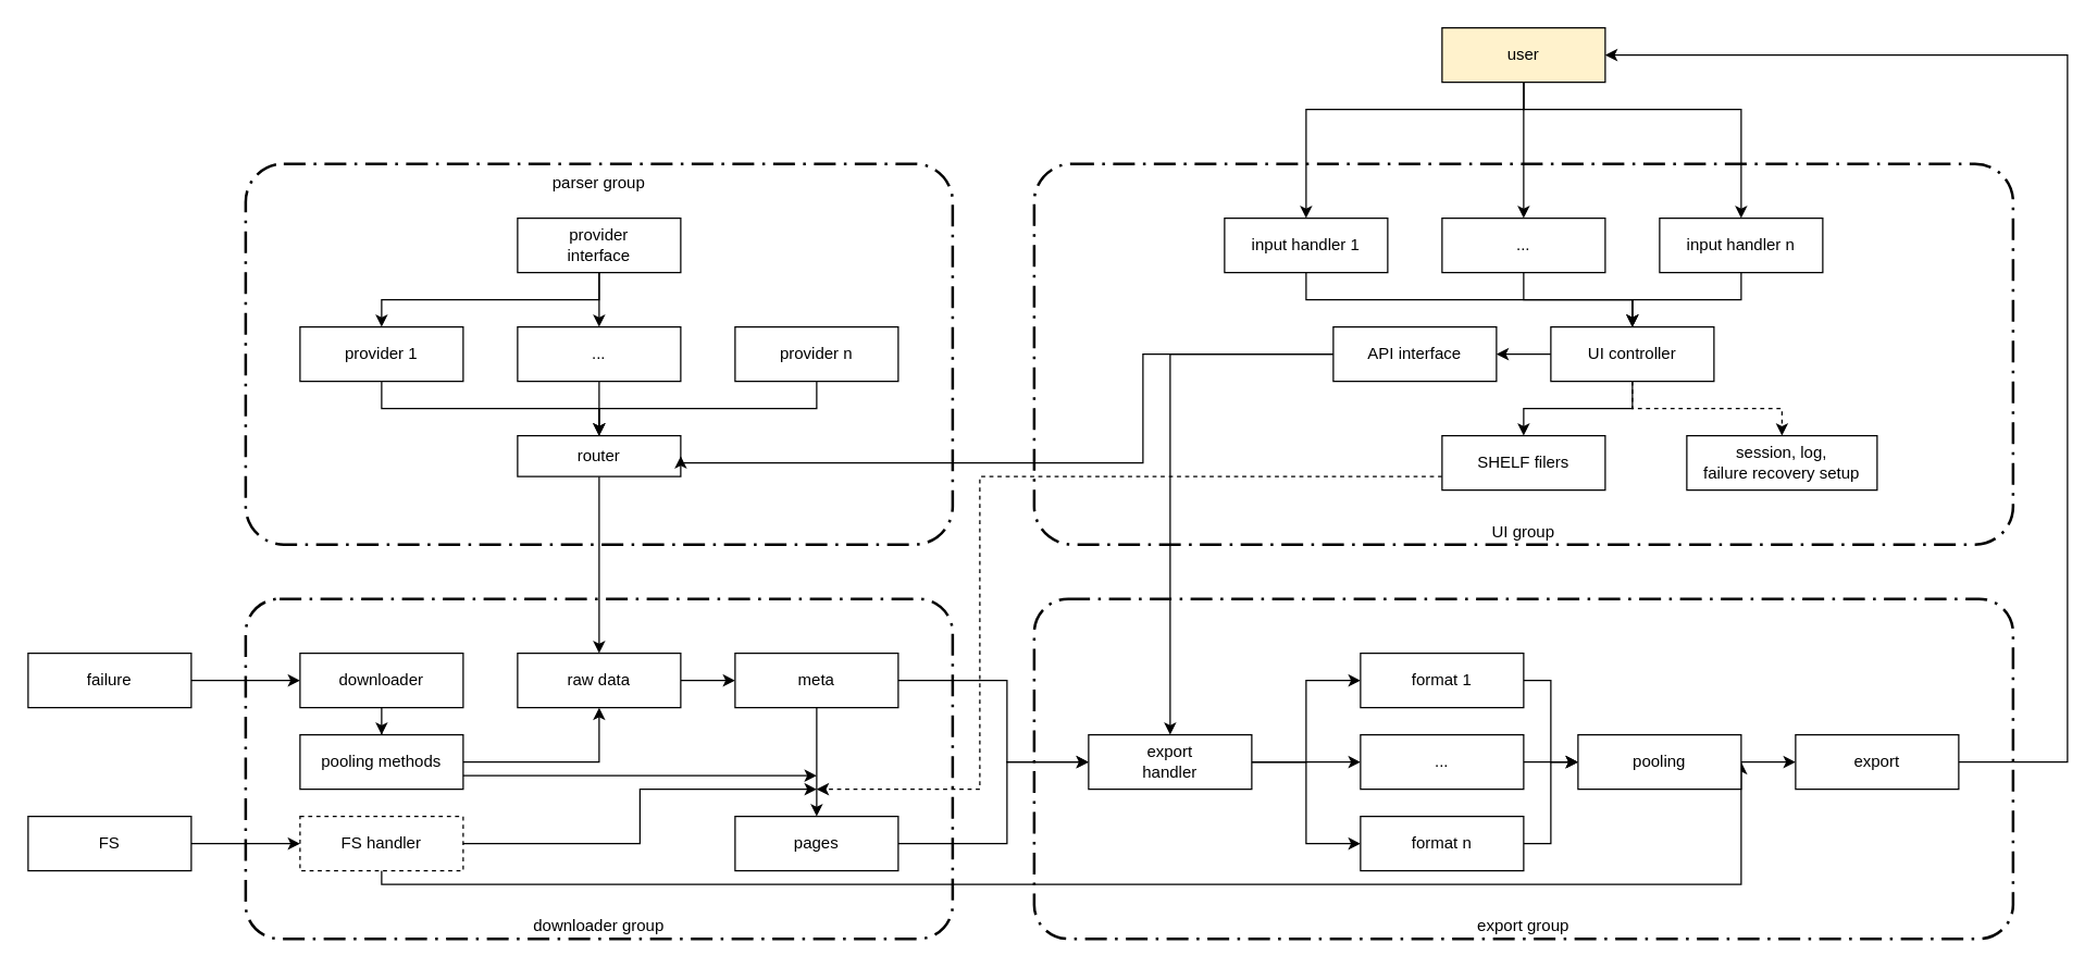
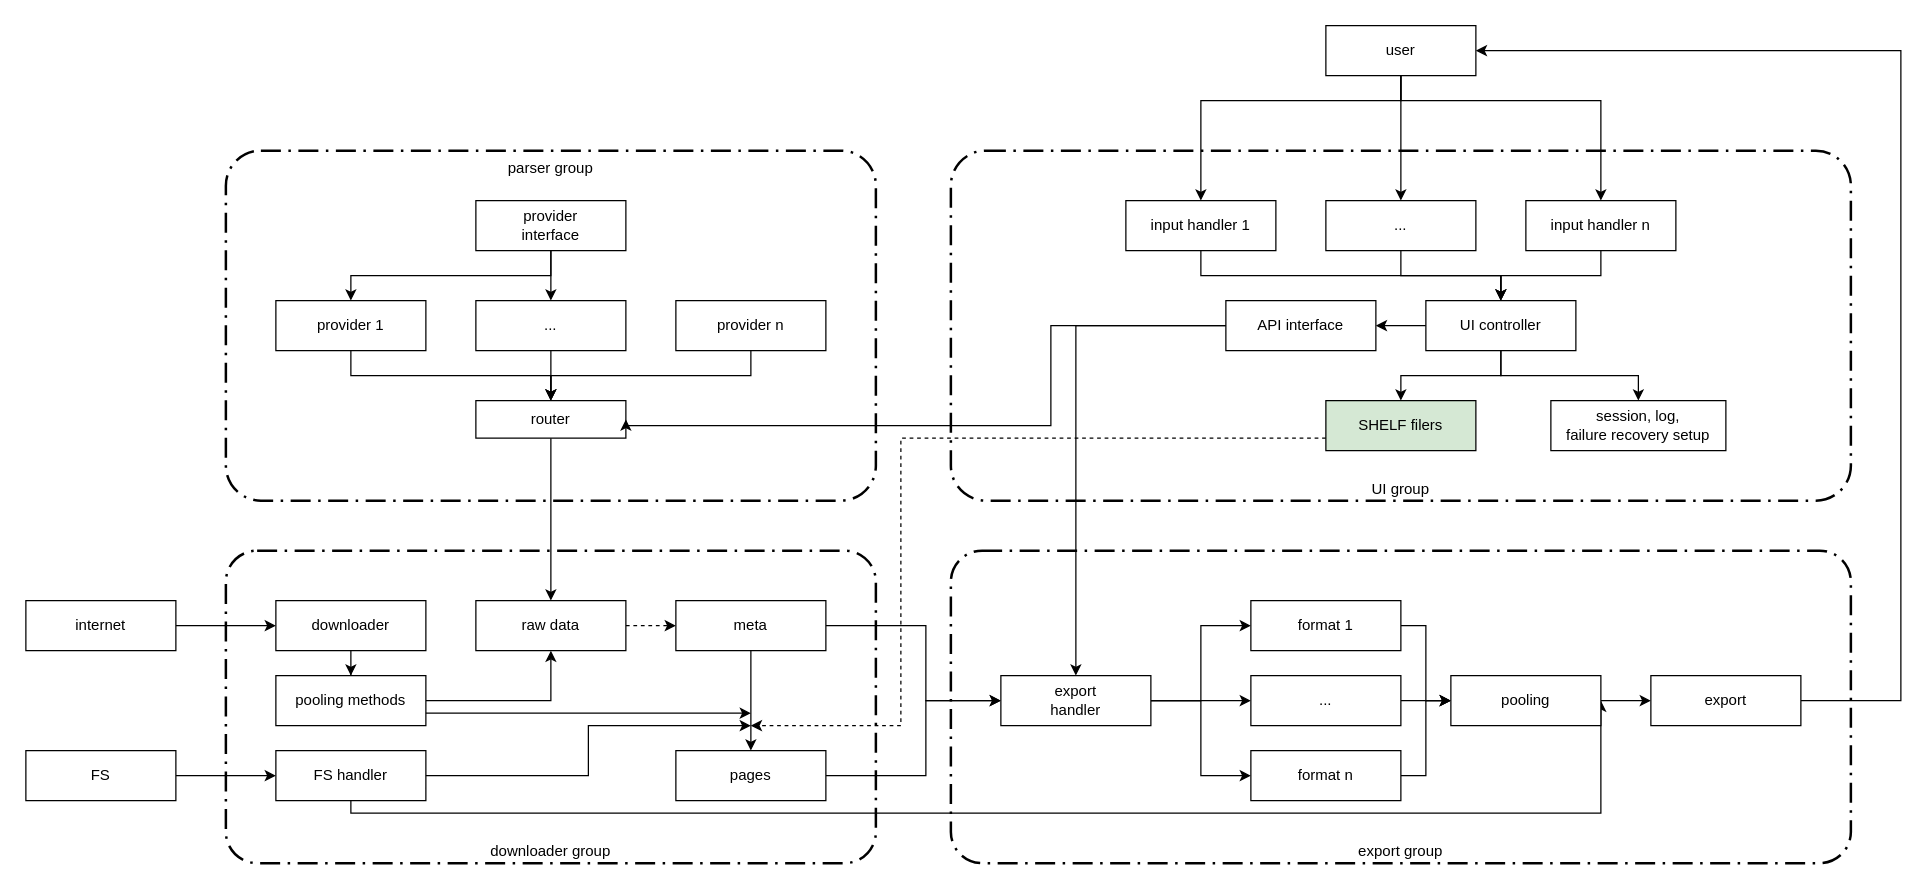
  <mxCell id="0" />
  <mxCell id="1" parent="0" />
  <mxCell id="2" value="UI group" style="points=[[0.25,0,0],[0.5,0,0],[0.75,0,0],[1,0.25,0],[1,0.5,0],[1,0.75,0],[0.75,1,0],[0.5,1,0],[0.25,1,0],[0,0.75,0],[0,0.5,0],[0,0.25,0]];rounded=1;arcSize=10;dashed=1;strokeColor=#000000;fillColor=none;gradientColor=none;dashPattern=8 3 1 3;strokeWidth=2;whiteSpace=wrap;verticalAlign=bottom;" vertex="1" parent="1"><mxGeometry x="760" y="120" width="720" height="280" as="geometry" /></mxCell>
  <mxCell id="3" value="export group" style="points=[[0.25,0,0],[0.5,0,0],[0.75,0,0],[1,0.25,0],[1,0.5,0],[1,0.75,0],[0.75,1,0],[0.5,1,0],[0.25,1,0],[0,0.75,0],[0,0.5,0],[0,0.25,0]];rounded=1;arcSize=10;dashed=1;strokeColor=#000000;fillColor=none;gradientColor=none;dashPattern=8 3 1 3;strokeWidth=2;whiteSpace=wrap;verticalAlign=bottom;" vertex="1" parent="1"><mxGeometry x="760" y="440" width="720" height="250" as="geometry" /></mxCell>
  <mxCell id="4" value="downloader group" style="points=[[0.25,0,0],[0.5,0,0],[0.75,0,0],[1,0.25,0],[1,0.5,0],[1,0.75,0],[0.75,1,0],[0.5,1,0],[0.25,1,0],[0,0.75,0],[0,0.5,0],[0,0.25,0]];rounded=1;arcSize=10;dashed=1;strokeColor=#000000;fillColor=none;gradientColor=none;dashPattern=8 3 1 3;strokeWidth=2;whiteSpace=wrap;verticalAlign=bottom;" vertex="1" parent="1"><mxGeometry x="180" y="440" width="520" height="250" as="geometry" /></mxCell>
  <mxCell id="5" value="parser group" style="points=[[0.25,0,0],[0.5,0,0],[0.75,0,0],[1,0.25,0],[1,0.5,0],[1,0.75,0],[0.75,1,0],[0.5,1,0],[0.25,1,0],[0,0.75,0],[0,0.5,0],[0,0.25,0]];rounded=1;arcSize=10;dashed=1;strokeColor=#000000;fillColor=none;gradientColor=none;dashPattern=8 3 1 3;strokeWidth=2;whiteSpace=wrap;verticalAlign=top;" vertex="1" parent="1"><mxGeometry x="180" y="120" width="520" height="280" as="geometry" /></mxCell>
  <mxCell id="6" style="edgeStyle=orthogonalEdgeStyle;rounded=0;orthogonalLoop=1;jettySize=auto;html=1;" edge="1" parent="1" source="8" target="10"><mxGeometry relative="1" as="geometry"><Array as="points"><mxPoint x="440" y="220" /><mxPoint x="280" y="220" /></Array></mxGeometry></mxCell>
  <mxCell id="7" style="edgeStyle=orthogonalEdgeStyle;rounded=0;orthogonalLoop=1;jettySize=auto;html=1;entryX=0.5;entryY=0;entryDx=0;entryDy=0;" edge="1" parent="1" source="8" target="12"><mxGeometry relative="1" as="geometry" /></mxCell>
  <mxCell id="8" value="provider&lt;br&gt;interface" style="rounded=0;whiteSpace=wrap;html=1;" vertex="1" parent="1"><mxGeometry x="380" y="160" width="120" height="40" as="geometry" /></mxCell>
  <mxCell id="9" style="edgeStyle=orthogonalEdgeStyle;rounded=0;orthogonalLoop=1;jettySize=auto;html=1;exitX=0.5;exitY=1;exitDx=0;exitDy=0;entryX=0.5;entryY=0;entryDx=0;entryDy=0;" edge="1" parent="1" source="10" target="16"><mxGeometry relative="1" as="geometry" /></mxCell>
  <mxCell id="10" value="provider 1" style="rounded=0;whiteSpace=wrap;html=1;" vertex="1" parent="1"><mxGeometry x="220" y="240" width="120" height="40" as="geometry" /></mxCell>
  <mxCell id="11" style="edgeStyle=orthogonalEdgeStyle;rounded=0;orthogonalLoop=1;jettySize=auto;html=1;" edge="1" parent="1" source="12" target="16"><mxGeometry relative="1" as="geometry" /></mxCell>
  <mxCell id="12" value="..." style="rounded=0;whiteSpace=wrap;html=1;" vertex="1" parent="1"><mxGeometry x="380" y="240" width="120" height="40" as="geometry" /></mxCell>
  <mxCell id="13" style="edgeStyle=orthogonalEdgeStyle;rounded=0;orthogonalLoop=1;jettySize=auto;html=1;" edge="1" parent="1" source="14" target="16"><mxGeometry relative="1" as="geometry"><Array as="points"><mxPoint x="600" y="300" /><mxPoint x="440" y="300" /></Array></mxGeometry></mxCell>
  <mxCell id="14" value="provider n" style="rounded=0;whiteSpace=wrap;html=1;" vertex="1" parent="1"><mxGeometry x="540" y="240" width="120" height="40" as="geometry" /></mxCell>
  <mxCell id="15" style="edgeStyle=orthogonalEdgeStyle;rounded=0;orthogonalLoop=1;jettySize=auto;html=1;" edge="1" parent="1" source="16" target="25"><mxGeometry relative="1" as="geometry" /></mxCell>
  <mxCell id="16" value="router" style="rounded=0;whiteSpace=wrap;html=1;" vertex="1" parent="1"><mxGeometry x="380" y="320" width="120" height="30" as="geometry" /></mxCell>
  <mxCell id="17" value="&amp;nbsp;" style="text;whiteSpace=wrap;html=1;" vertex="1" parent="1"><mxGeometry x="770" y="240" width="40" height="40" as="geometry" /></mxCell>
  <mxCell id="18" style="edgeStyle=orthogonalEdgeStyle;rounded=0;orthogonalLoop=1;jettySize=auto;html=1;" edge="1" parent="1" source="19" target="23"><mxGeometry relative="1" as="geometry" /></mxCell>
  <mxCell id="19" value="downloader" style="rounded=0;whiteSpace=wrap;html=1;" vertex="1" parent="1"><mxGeometry x="220" y="480" width="120" height="40" as="geometry" /></mxCell>
  <mxCell id="20" style="edgeStyle=orthogonalEdgeStyle;rounded=0;orthogonalLoop=1;jettySize=auto;html=1;exitX=1;exitY=0.75;exitDx=0;exitDy=0;" edge="1" parent="1" source="21"><mxGeometry relative="1" as="geometry"><mxPoint x="1280" y="560" as="targetPoint" /><Array as="points"><mxPoint x="280" y="630" /><mxPoint x="280" y="650" /><mxPoint x="1280" y="650" /><mxPoint x="1280" y="560" /></Array></mxGeometry></mxCell>
- <mxCell id="21" value="FS handler" style="rounded=0;whiteSpace=wrap;html=1;dashed=1;" vertex="1" parent="1"><mxGeometry x="220" y="600" width="120" height="40" as="geometry" /></mxCell>
+ <mxCell id="21" value="FS handler" style="rounded=0;whiteSpace=wrap;html=1;" vertex="1" parent="1"><mxGeometry x="220" y="600" width="120" height="40" as="geometry" /></mxCell>
  <mxCell id="22" style="edgeStyle=orthogonalEdgeStyle;rounded=0;orthogonalLoop=1;jettySize=auto;html=1;" edge="1" parent="1" source="23" target="25"><mxGeometry relative="1" as="geometry" /></mxCell>
  <mxCell id="23" value="pooling methods" style="rounded=0;whiteSpace=wrap;html=1;" vertex="1" parent="1"><mxGeometry x="220" y="540" width="120" height="40" as="geometry" /></mxCell>
- <mxCell id="24" style="edgeStyle=orthogonalEdgeStyle;rounded=0;orthogonalLoop=1;jettySize=auto;html=1;" edge="1" parent="1" source="25" target="30"><mxGeometry relative="1" as="geometry" /></mxCell>
+ <mxCell id="24" style="edgeStyle=orthogonalEdgeStyle;rounded=0;orthogonalLoop=1;jettySize=auto;html=1;dashed=1;" edge="1" parent="1" source="25" target="30"><mxGeometry relative="1" as="geometry" /></mxCell>
  <mxCell id="25" value="raw data" style="rounded=0;whiteSpace=wrap;html=1;" vertex="1" parent="1"><mxGeometry x="380" y="480" width="120" height="40" as="geometry" /></mxCell>
  <mxCell id="26" style="edgeStyle=orthogonalEdgeStyle;rounded=0;orthogonalLoop=1;jettySize=auto;html=1;entryX=0;entryY=0.5;entryDx=0;entryDy=0;" edge="1" parent="1" source="27" target="38"><mxGeometry relative="1" as="geometry"><Array as="points"><mxPoint x="740" y="620" /><mxPoint x="740" y="560" /></Array></mxGeometry></mxCell>
  <mxCell id="27" value="pages" style="rounded=0;whiteSpace=wrap;html=1;" vertex="1" parent="1"><mxGeometry x="540" y="600" width="120" height="40" as="geometry" /></mxCell>
  <mxCell id="28" style="edgeStyle=orthogonalEdgeStyle;rounded=0;orthogonalLoop=1;jettySize=auto;html=1;" edge="1" parent="1" source="30" target="27"><mxGeometry relative="1" as="geometry" /></mxCell>
  <mxCell id="29" style="edgeStyle=orthogonalEdgeStyle;rounded=0;orthogonalLoop=1;jettySize=auto;html=1;entryX=0;entryY=0.5;entryDx=0;entryDy=0;" edge="1" parent="1" source="30" target="38"><mxGeometry relative="1" as="geometry"><Array as="points"><mxPoint x="740" y="500" /><mxPoint x="740" y="560" /></Array></mxGeometry></mxCell>
  <mxCell id="30" value="meta" style="rounded=0;whiteSpace=wrap;html=1;" vertex="1" parent="1"><mxGeometry x="540" y="480" width="120" height="40" as="geometry" /></mxCell>
  <mxCell id="31" value="" style="endArrow=classic;html=1;rounded=0;exitX=1;exitY=0.5;exitDx=0;exitDy=0;" edge="1" parent="1" source="21"><mxGeometry width="50" height="50" relative="1" as="geometry"><mxPoint x="630" y="470" as="sourcePoint" /><mxPoint x="600" y="580" as="targetPoint" /><Array as="points"><mxPoint x="470" y="620" /><mxPoint x="470" y="580" /></Array></mxGeometry></mxCell>
  <mxCell id="32" value="" style="endArrow=classic;html=1;rounded=0;exitX=1;exitY=0.5;exitDx=0;exitDy=0;" edge="1" parent="1"><mxGeometry width="50" height="50" relative="1" as="geometry"><mxPoint x="340" y="570" as="sourcePoint" /><mxPoint x="600" y="570" as="targetPoint" /><Array as="points"><mxPoint x="470" y="570" /><mxPoint x="540" y="570" /></Array></mxGeometry></mxCell>
  <mxCell id="33" value="&amp;nbsp;" style="text;whiteSpace=wrap;html=1;" vertex="1" parent="1"><mxGeometry x="860" y="420" width="40" height="40" as="geometry" /></mxCell>
  <mxCell id="34" value="&amp;nbsp;" style="text;whiteSpace=wrap;html=1;" vertex="1" parent="1"><mxGeometry x="880" y="400" width="40" height="40" as="geometry" /></mxCell>
  <mxCell id="35" style="edgeStyle=orthogonalEdgeStyle;rounded=0;orthogonalLoop=1;jettySize=auto;html=1;entryX=0;entryY=0.5;entryDx=0;entryDy=0;" edge="1" parent="1" source="38" target="40"><mxGeometry relative="1" as="geometry" /></mxCell>
  <mxCell id="36" style="edgeStyle=orthogonalEdgeStyle;rounded=0;orthogonalLoop=1;jettySize=auto;html=1;" edge="1" parent="1" source="38" target="44"><mxGeometry relative="1" as="geometry" /></mxCell>
  <mxCell id="37" style="edgeStyle=orthogonalEdgeStyle;rounded=0;orthogonalLoop=1;jettySize=auto;html=1;entryX=0;entryY=0.5;entryDx=0;entryDy=0;" edge="1" parent="1" source="38" target="42"><mxGeometry relative="1" as="geometry" /></mxCell>
  <mxCell id="38" value="export&lt;br&gt;handler" style="rounded=0;whiteSpace=wrap;html=1;" vertex="1" parent="1"><mxGeometry x="800" y="540" width="120" height="40" as="geometry" /></mxCell>
  <mxCell id="39" style="edgeStyle=orthogonalEdgeStyle;rounded=0;orthogonalLoop=1;jettySize=auto;html=1;entryX=0;entryY=0.5;entryDx=0;entryDy=0;" edge="1" parent="1" source="40" target="46"><mxGeometry relative="1" as="geometry" /></mxCell>
  <mxCell id="40" value="format 1" style="rounded=0;whiteSpace=wrap;html=1;" vertex="1" parent="1"><mxGeometry x="1000" y="480" width="120" height="40" as="geometry" /></mxCell>
  <mxCell id="41" style="edgeStyle=orthogonalEdgeStyle;rounded=0;orthogonalLoop=1;jettySize=auto;html=1;entryX=0;entryY=0.5;entryDx=0;entryDy=0;" edge="1" parent="1" source="42" target="46"><mxGeometry relative="1" as="geometry" /></mxCell>
  <mxCell id="42" value="format n" style="rounded=0;whiteSpace=wrap;html=1;" vertex="1" parent="1"><mxGeometry x="1000" y="600" width="120" height="40" as="geometry" /></mxCell>
  <mxCell id="43" style="edgeStyle=orthogonalEdgeStyle;rounded=0;orthogonalLoop=1;jettySize=auto;html=1;" edge="1" parent="1" source="44" target="46"><mxGeometry relative="1" as="geometry" /></mxCell>
  <mxCell id="44" value="..." style="rounded=0;whiteSpace=wrap;html=1;" vertex="1" parent="1"><mxGeometry x="1000" y="540" width="120" height="40" as="geometry" /></mxCell>
  <mxCell id="45" style="edgeStyle=orthogonalEdgeStyle;rounded=0;orthogonalLoop=1;jettySize=auto;html=1;" edge="1" parent="1" source="46" target="48"><mxGeometry relative="1" as="geometry" /></mxCell>
  <mxCell id="46" value="pooling" style="rounded=0;whiteSpace=wrap;html=1;" vertex="1" parent="1"><mxGeometry x="1160" y="540" width="120" height="40" as="geometry" /></mxCell>
  <mxCell id="47" style="edgeStyle=orthogonalEdgeStyle;rounded=0;orthogonalLoop=1;jettySize=auto;html=1;entryX=1;entryY=0.5;entryDx=0;entryDy=0;" edge="1" parent="1" source="48" target="52"><mxGeometry relative="1" as="geometry"><Array as="points"><mxPoint x="1520" y="560" /><mxPoint x="1520" y="40" /></Array></mxGeometry></mxCell>
  <mxCell id="48" value="export" style="rounded=0;whiteSpace=wrap;html=1;" vertex="1" parent="1"><mxGeometry x="1320" y="540" width="120" height="40" as="geometry" /></mxCell>
  <mxCell id="49" style="edgeStyle=orthogonalEdgeStyle;rounded=0;orthogonalLoop=1;jettySize=auto;html=1;" edge="1" parent="1" source="52" target="54"><mxGeometry relative="1" as="geometry"><Array as="points"><mxPoint x="1120" y="80" /><mxPoint x="960" y="80" /></Array></mxGeometry></mxCell>
  <mxCell id="50" style="edgeStyle=orthogonalEdgeStyle;rounded=0;orthogonalLoop=1;jettySize=auto;html=1;entryX=0.5;entryY=0;entryDx=0;entryDy=0;" edge="1" parent="1" source="52" target="56"><mxGeometry relative="1" as="geometry" /></mxCell>
  <mxCell id="51" style="edgeStyle=orthogonalEdgeStyle;rounded=0;orthogonalLoop=1;jettySize=auto;html=1;" edge="1" parent="1" source="52" target="58"><mxGeometry relative="1" as="geometry"><Array as="points"><mxPoint x="1120" y="80" /><mxPoint x="1280" y="80" /></Array></mxGeometry></mxCell>
- <mxCell id="52" value="user" style="rounded=0;whiteSpace=wrap;html=1;fillColor=#fff2cc;" vertex="1" parent="1"><mxGeometry x="1060" y="20" width="120" height="40" as="geometry" /></mxCell>
+ <mxCell id="52" value="user" style="rounded=0;whiteSpace=wrap;html=1;" vertex="1" parent="1"><mxGeometry x="1060" y="20" width="120" height="40" as="geometry" /></mxCell>
  <mxCell id="53" style="edgeStyle=orthogonalEdgeStyle;rounded=0;orthogonalLoop=1;jettySize=auto;html=1;entryX=0.5;entryY=0;entryDx=0;entryDy=0;" edge="1" parent="1" source="54" target="62"><mxGeometry relative="1" as="geometry"><Array as="points"><mxPoint x="960" y="220" /><mxPoint x="1200" y="220" /></Array></mxGeometry></mxCell>
  <mxCell id="54" value="input handler 1" style="rounded=0;whiteSpace=wrap;html=1;" vertex="1" parent="1"><mxGeometry x="900" y="160" width="120" height="40" as="geometry" /></mxCell>
  <mxCell id="55" style="edgeStyle=orthogonalEdgeStyle;rounded=0;orthogonalLoop=1;jettySize=auto;html=1;" edge="1" parent="1" source="56" target="62"><mxGeometry relative="1" as="geometry" /></mxCell>
  <mxCell id="56" value="..." style="rounded=0;whiteSpace=wrap;html=1;" vertex="1" parent="1"><mxGeometry x="1060" y="160" width="120" height="40" as="geometry" /></mxCell>
  <mxCell id="57" style="edgeStyle=orthogonalEdgeStyle;rounded=0;orthogonalLoop=1;jettySize=auto;html=1;" edge="1" parent="1" source="58" target="62"><mxGeometry relative="1" as="geometry" /></mxCell>
  <mxCell id="58" value="input handler n" style="rounded=0;whiteSpace=wrap;html=1;" vertex="1" parent="1"><mxGeometry x="1220" y="160" width="120" height="40" as="geometry" /></mxCell>
  <mxCell id="59" style="edgeStyle=orthogonalEdgeStyle;rounded=0;orthogonalLoop=1;jettySize=auto;html=1;" edge="1" parent="1" source="62" target="65"><mxGeometry relative="1" as="geometry" /></mxCell>
  <mxCell id="60" style="edgeStyle=orthogonalEdgeStyle;rounded=0;orthogonalLoop=1;jettySize=auto;html=1;" edge="1" parent="1" source="62" target="67"><mxGeometry relative="1" as="geometry" /></mxCell>
- <mxCell id="61" style="edgeStyle=orthogonalEdgeStyle;rounded=0;orthogonalLoop=1;jettySize=auto;html=1;strokeColor=#000000;dashed=1;" edge="1" parent="1" source="62" target="68"><mxGeometry relative="1" as="geometry" /></mxCell>
+ <mxCell id="61" style="edgeStyle=orthogonalEdgeStyle;rounded=0;orthogonalLoop=1;jettySize=auto;html=1;strokeColor=#000000;" edge="1" parent="1" source="62" target="68"><mxGeometry relative="1" as="geometry" /></mxCell>
  <mxCell id="62" value="UI controller" style="rounded=0;whiteSpace=wrap;html=1;" vertex="1" parent="1"><mxGeometry x="1140" y="240" width="120" height="40" as="geometry" /></mxCell>
  <mxCell id="63" style="edgeStyle=orthogonalEdgeStyle;rounded=0;orthogonalLoop=1;jettySize=auto;html=1;entryX=1;entryY=0.5;entryDx=0;entryDy=0;" edge="1" parent="1" source="65" target="16"><mxGeometry relative="1" as="geometry"><Array as="points"><mxPoint x="840" y="260" /><mxPoint x="840" y="340" /></Array></mxGeometry></mxCell>
  <mxCell id="64" style="edgeStyle=orthogonalEdgeStyle;rounded=0;orthogonalLoop=1;jettySize=auto;html=1;" edge="1" parent="1" source="65" target="38"><mxGeometry relative="1" as="geometry"><Array as="points"><mxPoint x="860" y="260" /></Array></mxGeometry></mxCell>
  <mxCell id="65" value="API interface" style="rounded=0;whiteSpace=wrap;html=1;" vertex="1" parent="1"><mxGeometry x="980" y="240" width="120" height="40" as="geometry" /></mxCell>
  <mxCell id="66" style="edgeStyle=orthogonalEdgeStyle;rounded=0;orthogonalLoop=1;jettySize=auto;html=1;dashed=1;" edge="1" parent="1" source="67"><mxGeometry relative="1" as="geometry"><mxPoint x="600" y="580" as="targetPoint" /><Array as="points"><mxPoint x="720" y="350" /><mxPoint x="720" y="580" /></Array></mxGeometry></mxCell>
- <mxCell id="67" value="SHELF filers" style="rounded=0;whiteSpace=wrap;html=1;" vertex="1" parent="1"><mxGeometry x="1060" y="320" width="120" height="40" as="geometry" /></mxCell>
+ <mxCell id="67" value="SHELF filers" style="rounded=0;whiteSpace=wrap;html=1;fillColor=#d5e8d4;" vertex="1" parent="1"><mxGeometry x="1060" y="320" width="120" height="40" as="geometry" /></mxCell>
  <mxCell id="68" value="session, log,&lt;br&gt;failure recovery setup" style="rounded=0;whiteSpace=wrap;html=1;" vertex="1" parent="1"><mxGeometry x="1240" y="320" width="140" height="40" as="geometry" /></mxCell>
  <mxCell id="69" style="edgeStyle=orthogonalEdgeStyle;rounded=0;orthogonalLoop=1;jettySize=auto;html=1;strokeColor=#000000;" edge="1" parent="1" source="70" target="19"><mxGeometry relative="1" as="geometry" /></mxCell>
- <mxCell id="70" value="failure" style="rounded=0;whiteSpace=wrap;html=1;" vertex="1" parent="1"><mxGeometry x="20" y="480" width="120" height="40" as="geometry" /></mxCell>
+ <mxCell id="70" value="internet" style="rounded=0;whiteSpace=wrap;html=1;" vertex="1" parent="1"><mxGeometry x="20" y="480" width="120" height="40" as="geometry" /></mxCell>
  <mxCell id="71" style="edgeStyle=orthogonalEdgeStyle;rounded=0;orthogonalLoop=1;jettySize=auto;html=1;strokeColor=#000000;" edge="1" parent="1" source="72" target="21"><mxGeometry relative="1" as="geometry" /></mxCell>
  <mxCell id="72" value="FS" style="rounded=0;whiteSpace=wrap;html=1;" vertex="1" parent="1"><mxGeometry x="20" y="600" width="120" height="40" as="geometry" /></mxCell>
